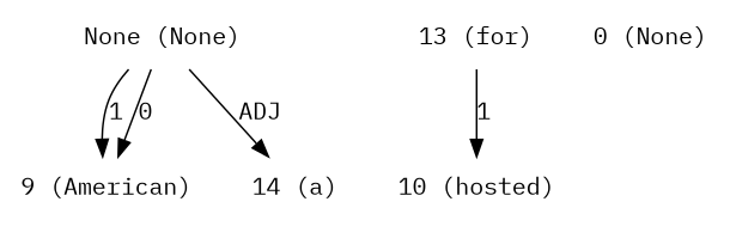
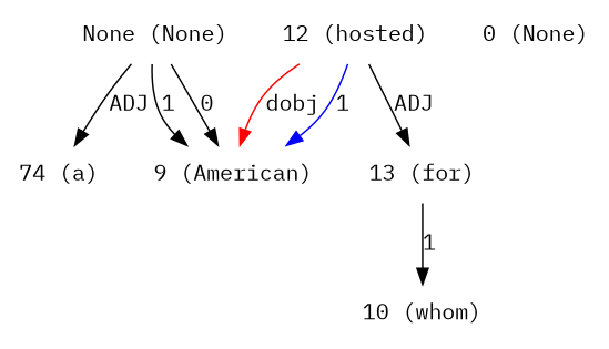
  digraph {
    fontname="IBM Plex Mono"
    node [fontname="IBM Plex Mono" shape=plaintext]
    edge [dir=forward fontname="IBM Plex Mono"]
    n1 [label="None (None)"]
    n2 [label="9 (American)"]
-   n3 [label="14 (a)"]
+   n3 [label="74 (a)"]
+   n4 [label="12 (hosted)"]
    n5 [label="13 (for)"]
    n6 [label="0 (None)"]
-   n7 [label="10 (hosted)"]
+   n7 [label="10 (whom)"]
    n1 -> n2 [label=1]
    n1 -> n2 [label=0]
    n1 -> n3 [label=ADJ]
+   n4 -> n2 [color=red label=dobj]
+   n4 -> n2 [color=blue label=1]
+   n4 -> n5 [label=ADJ]
    n5 -> n7 [label=1]
  }
